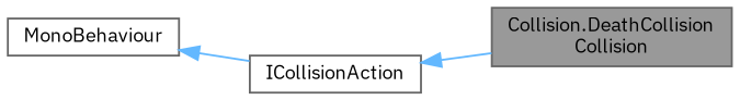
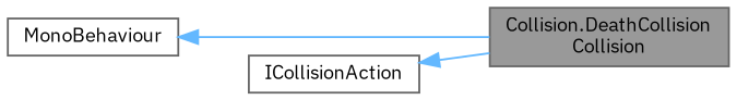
  digraph {
    fontname="IBM Plex Sans"
    rankdir=LR
    node [color=gray40 fillcolor=white fontname="IBM Plex Sans" fontsize=10 shape=box style=filled]
    edge [color=steelblue1 dir=back fontname="IBM Plex Sans" fontsize=10 labelfontname=Helvetica labelfontsize=10 style=solid]
    n1 [fillcolor=grey60 fontcolor=black height=0.2 label="Collision.DeathCollision\lCollision" width=0.4]
    n2 [height=0.2 label=MonoBehaviour width=0.4]
    n3 [height=0.2 label=ICollisionAction width=0.4]
-   n2 -> n3
+   n2 -> n1
    n3 -> n1
  }
